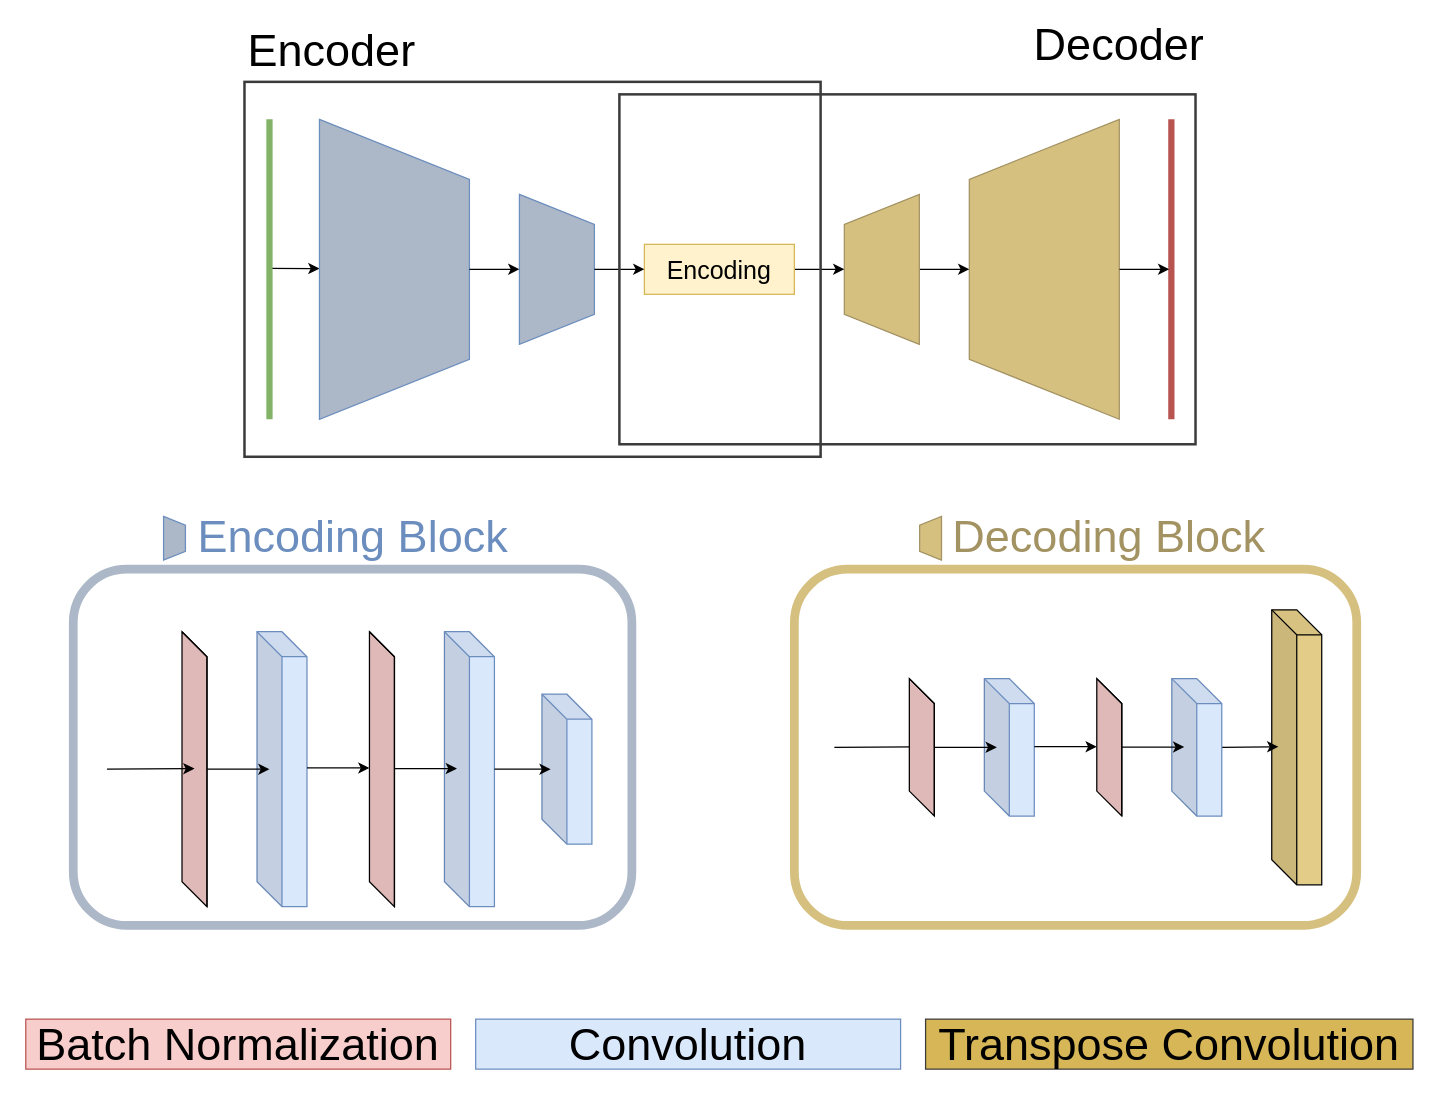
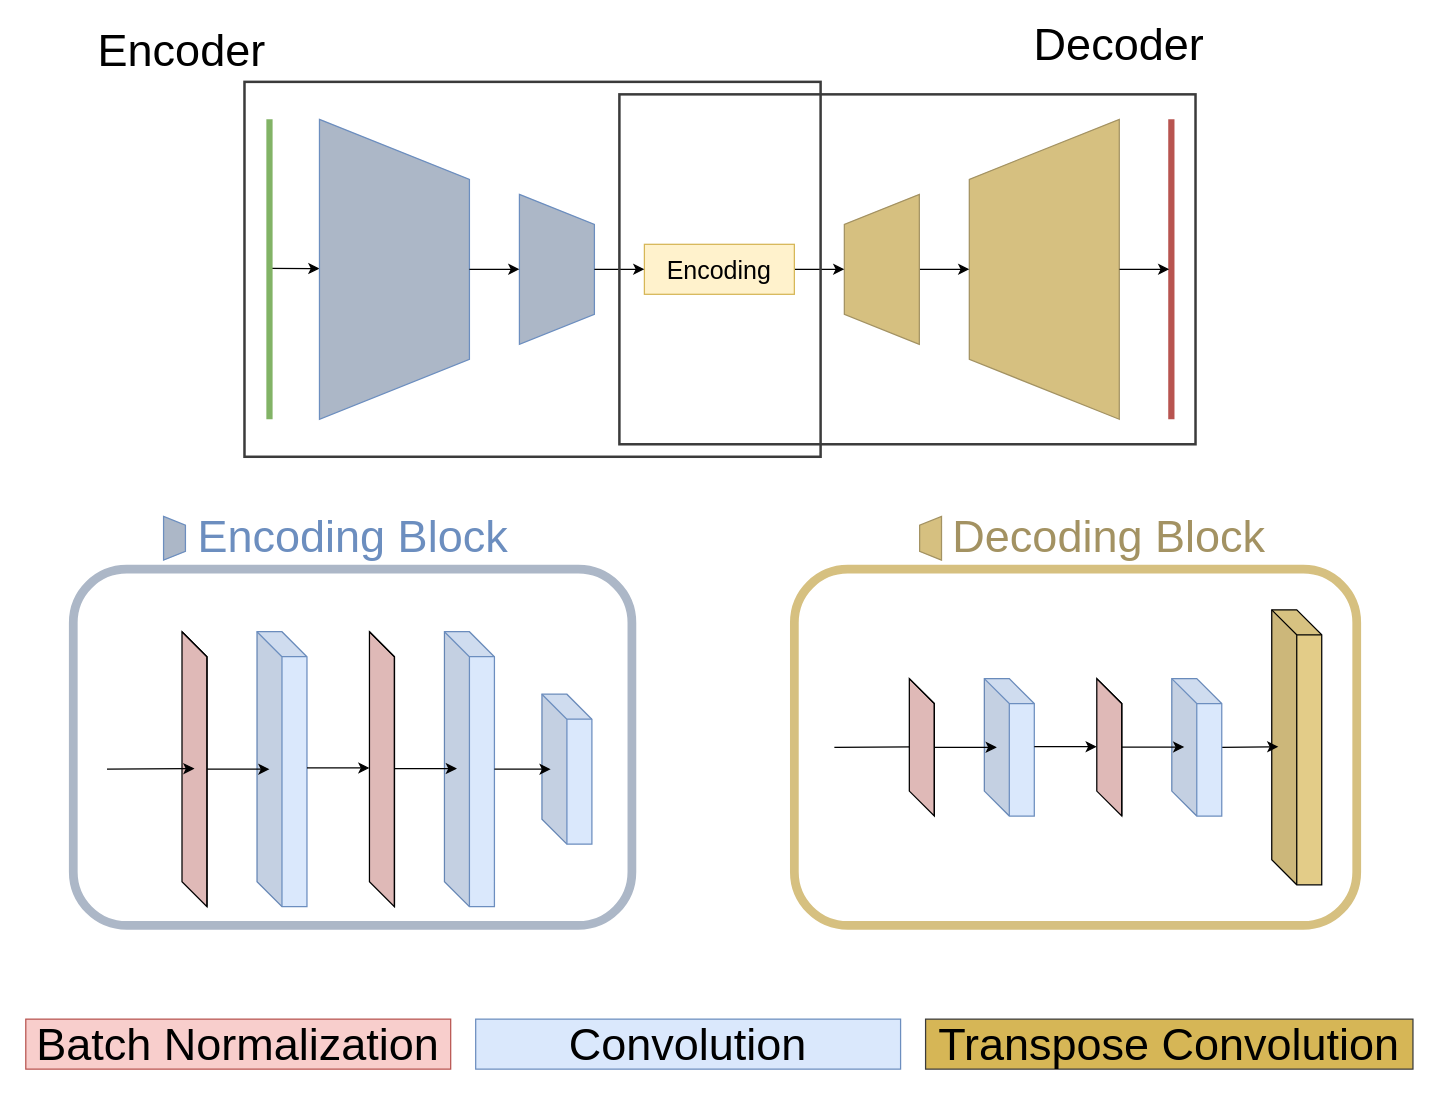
  <mxCell id="0" />
  <mxCell id="1" parent="0" />
  <mxCell id="2" value="" style="group" parent="1" vertex="1" connectable="0"><mxGeometry x="20" y="815" width="1110" height="40" as="geometry" /></mxCell>
  <mxCell id="3" value="Batch Normalization" style="text;html=1;strokeColor=#b85450;fillColor=#f8cecc;align=center;verticalAlign=middle;whiteSpace=wrap;rounded=0;fontSize=36;" parent="2" vertex="1"><mxGeometry width="340" height="40" as="geometry" /></mxCell>
  <mxCell id="4" value="Convolution" style="text;html=1;strokeColor=#6c8ebf;fillColor=#dae8fc;align=center;verticalAlign=middle;whiteSpace=wrap;rounded=0;fontSize=36;" parent="2" vertex="1"><mxGeometry x="360" width="340" height="40" as="geometry" /></mxCell>
  <mxCell id="5" value="Transpose Convolution" style="text;html=1;strokeColor=#3B3B3B;fillColor=#D6B656;align=center;verticalAlign=middle;whiteSpace=wrap;rounded=0;fontSize=36;" parent="2" vertex="1"><mxGeometry x="720" width="390" height="40" as="geometry" /></mxCell>
  <mxCell id="6" style="edgeStyle=none;curved=1;orthogonalLoop=1;jettySize=auto;html=1;exitX=0.5;exitY=0;exitDx=0;exitDy=0;endArrow=classic;endFill=1;" parent="1" edge="1"><mxGeometry relative="1" as="geometry"><mxPoint x="215.238" y="214.31" as="sourcePoint" /><mxPoint x="255" y="214.418" as="targetPoint" /></mxGeometry></mxCell>
  <mxCell id="7" value="" style="shape=trapezoid;perimeter=trapezoidPerimeter;whiteSpace=wrap;html=1;rotation=90;fillColor=#ACB7C7;strokeColor=#6c8ebf;" parent="1" vertex="1"><mxGeometry x="195" y="155" width="240" height="120" as="geometry" /></mxCell>
  <mxCell id="8" value="" style="shape=trapezoid;perimeter=trapezoidPerimeter;whiteSpace=wrap;html=1;rotation=90;fillColor=#ACB7C7;strokeColor=#6c8ebf;" parent="1" vertex="1"><mxGeometry x="385" y="185" width="120" height="60" as="geometry" /></mxCell>
  <mxCell id="9" style="edgeStyle=none;curved=1;orthogonalLoop=1;jettySize=auto;html=1;exitX=0.5;exitY=0;exitDx=0;exitDy=0;endArrow=classic;endFill=1;" parent="1" source="7" target="8" edge="1"><mxGeometry relative="1" as="geometry" /></mxCell>
  <mxCell id="10" value="" style="shape=trapezoid;perimeter=trapezoidPerimeter;whiteSpace=wrap;html=1;rotation=90;flipH=1;flipV=1;fillColor=#D6C080;strokeColor=#A39262;" parent="1" vertex="1"><mxGeometry x="715" y="155" width="240" height="120" as="geometry" /></mxCell>
  <mxCell id="11" style="edgeStyle=none;curved=1;orthogonalLoop=1;jettySize=auto;html=1;exitX=0.5;exitY=0;exitDx=0;exitDy=0;endArrow=classic;endFill=1;" parent="1" source="12" target="10" edge="1"><mxGeometry relative="1" as="geometry" /></mxCell>
  <mxCell id="12" value="" style="shape=trapezoid;perimeter=trapezoidPerimeter;whiteSpace=wrap;html=1;rotation=90;flipH=1;flipV=1;fillColor=#D6C080;strokeColor=#A39262;" parent="1" vertex="1"><mxGeometry x="645" y="185" width="120" height="60" as="geometry" /></mxCell>
  <mxCell id="13" style="edgeStyle=none;curved=1;orthogonalLoop=1;jettySize=auto;html=1;exitX=1;exitY=0.5;exitDx=0;exitDy=0;endArrow=classic;endFill=1;" parent="1" source="14" target="12" edge="1"><mxGeometry relative="1" as="geometry" /></mxCell>
  <mxCell id="14" value="&lt;font style=&quot;font-size: 20px&quot;&gt;Encoding&lt;/font&gt;" style="rounded=0;whiteSpace=wrap;html=1;fillColor=#fff2cc;strokeColor=#d6b656;" parent="1" vertex="1"><mxGeometry x="515" y="195" width="120" height="40" as="geometry" /></mxCell>
  <mxCell id="15" style="edgeStyle=none;curved=1;orthogonalLoop=1;jettySize=auto;html=1;exitX=0.5;exitY=0;exitDx=0;exitDy=0;endArrow=classic;endFill=1;" parent="1" source="8" target="14" edge="1"><mxGeometry relative="1" as="geometry" /></mxCell>
  <mxCell id="16" value="" style="endArrow=none;html=1;fontSize=36;strokeWidth=5;fillColor=#d5e8d4;strokeColor=#82b366;comic=0;" parent="1" edge="1"><mxGeometry width="50" height="50" relative="1" as="geometry"><mxPoint x="215" y="335" as="sourcePoint" /><mxPoint x="215" y="95" as="targetPoint" /></mxGeometry></mxCell>
  <mxCell id="17" value="" style="endArrow=none;html=1;fontSize=36;strokeWidth=5;fillColor=#f8cecc;strokeColor=#b85450;" parent="1" edge="1"><mxGeometry width="50" height="50" relative="1" as="geometry"><mxPoint x="936.667" y="335" as="sourcePoint" /><mxPoint x="936.667" y="95" as="targetPoint" /></mxGeometry></mxCell>
  <mxCell id="18" style="edgeStyle=none;curved=1;orthogonalLoop=1;jettySize=auto;html=1;exitX=0.5;exitY=0;exitDx=0;exitDy=0;endArrow=classic;endFill=1;" parent="1" edge="1"><mxGeometry relative="1" as="geometry"><mxPoint x="895.2" y="215" as="sourcePoint" /><mxPoint x="935" y="215" as="targetPoint" /></mxGeometry></mxCell>
  <mxCell id="19" value="" style="rounded=0;whiteSpace=wrap;html=1;strokeColor=#3B3B3B;fillColor=none;fontSize=36;strokeWidth=2;" parent="1" vertex="1"><mxGeometry x="495" y="75" width="461" height="280" as="geometry" /></mxCell>
  <mxCell id="20" value="" style="rounded=0;whiteSpace=wrap;html=1;strokeColor=#3B3B3B;fillColor=none;fontSize=36;strokeWidth=2;" parent="1" vertex="1"><mxGeometry x="195" y="65" width="461" height="300" as="geometry" /></mxCell>
- <mxCell id="21" value="Encoder" style="text;html=1;strokeColor=none;fillColor=none;align=center;verticalAlign=middle;whiteSpace=wrap;rounded=0;fontSize=36;" parent="1" vertex="1"><mxGeometry x="195" y="25" width="140" height="30" as="geometry" /></mxCell>
+ <mxCell id="21" value="Encoder" style="text;html=1;strokeColor=none;fillColor=none;align=center;verticalAlign=middle;whiteSpace=wrap;rounded=0;fontSize=36;" parent="1" vertex="1"><mxGeometry x="75" y="25" width="140" height="30" as="geometry" /></mxCell>
  <mxCell id="22" value="Decoder" style="text;html=1;strokeColor=none;fillColor=none;align=center;verticalAlign=middle;whiteSpace=wrap;rounded=0;fontSize=36;" parent="1" vertex="1"><mxGeometry x="825" y="20" width="140" height="30" as="geometry" /></mxCell>
  <mxCell id="23" value="" style="group" vertex="1" connectable="0" parent="1"><mxGeometry x="58" y="421.5" width="447" height="318.5" as="geometry" /></mxCell>
  <mxCell id="24" value="" style="rounded=1;whiteSpace=wrap;html=1;strokeColor=#ACB7C7;strokeWidth=7;fillColor=none;container=0;" parent="23" vertex="1"><mxGeometry y="33.5" width="447" height="285" as="geometry" /></mxCell>
  <mxCell id="25" value="" style="shape=cube;whiteSpace=wrap;html=1;boundedLbl=1;backgroundOutline=1;darkOpacity=0.05;darkOpacity2=0.1;fillColor=#F8CECC;" parent="23" vertex="1"><mxGeometry x="87" y="83.5" width="20" height="220" as="geometry" /></mxCell>
  <mxCell id="26" value="" style="shape=cube;whiteSpace=wrap;html=1;boundedLbl=1;backgroundOutline=1;darkOpacity=0.05;darkOpacity2=0.1;fillColor=#dae8fc;strokeColor=#6c8ebf;" parent="23" vertex="1"><mxGeometry x="147" y="83.5" width="40" height="220" as="geometry" /></mxCell>
  <mxCell id="27" value="" style="endArrow=classic;html=1;" parent="23" edge="1"><mxGeometry width="50" height="50" relative="1" as="geometry"><mxPoint x="187" y="192.5" as="sourcePoint" /><mxPoint x="237" y="192.5" as="targetPoint" /></mxGeometry></mxCell>
  <mxCell id="28" value="" style="shape=cube;whiteSpace=wrap;html=1;boundedLbl=1;backgroundOutline=1;darkOpacity=0.05;darkOpacity2=0.1;fillColor=#dae8fc;strokeColor=#6c8ebf;" parent="23" vertex="1"><mxGeometry x="297" y="83.5" width="40" height="220" as="geometry" /></mxCell>
  <mxCell id="29" value="" style="shape=cube;whiteSpace=wrap;html=1;boundedLbl=1;backgroundOutline=1;darkOpacity=0.05;darkOpacity2=0.1;fillColor=#dae8fc;strokeColor=#6c8ebf;" parent="23" vertex="1"><mxGeometry x="375" y="133.5" width="40" height="120" as="geometry" /></mxCell>
  <mxCell id="30" value="" style="endArrow=classic;html=1;" parent="23" edge="1"><mxGeometry width="50" height="50" relative="1" as="geometry"><mxPoint x="257" y="193" as="sourcePoint" /><mxPoint x="307" y="193" as="targetPoint" /></mxGeometry></mxCell>
  <mxCell id="31" value="" style="endArrow=classic;html=1;entryX=0;entryY=0.5;entryDx=0;entryDy=0;" parent="23" edge="1"><mxGeometry width="50" height="50" relative="1" as="geometry"><mxPoint x="337" y="193.5" as="sourcePoint" /><mxPoint x="382" y="193.5" as="targetPoint" /></mxGeometry></mxCell>
  <mxCell id="32" value="" style="endArrow=classic;html=1;" parent="23" edge="1"><mxGeometry width="50" height="50" relative="1" as="geometry"><mxPoint x="107" y="193.5" as="sourcePoint" /><mxPoint x="157" y="193.5" as="targetPoint" /></mxGeometry></mxCell>
  <mxCell id="33" value="" style="endArrow=classic;html=1;" parent="23" edge="1"><mxGeometry width="50" height="50" relative="1" as="geometry"><mxPoint x="27" y="193.5" as="sourcePoint" /><mxPoint x="97" y="193" as="targetPoint" /></mxGeometry></mxCell>
  <mxCell id="34" value="" style="shape=cube;whiteSpace=wrap;html=1;boundedLbl=1;backgroundOutline=1;darkOpacity=0.05;darkOpacity2=0.1;fillColor=#F8CECC;" parent="23" vertex="1"><mxGeometry x="237" y="83.5" width="20" height="220" as="geometry" /></mxCell>
  <mxCell id="35" value="" style="rounded=1;whiteSpace=wrap;html=1;strokeColor=#D6C080;strokeWidth=7;fillColor=none;" parent="1" vertex="1"><mxGeometry x="635" y="455" width="450" height="285" as="geometry" /></mxCell>
  <mxCell id="36" value="" style="shape=cube;whiteSpace=wrap;html=1;boundedLbl=1;backgroundOutline=1;darkOpacity=0.05;darkOpacity2=0.1;fillColor=#E3CC88;" parent="1" vertex="1"><mxGeometry x="1017" y="487.5" width="40" height="220" as="geometry" /></mxCell>
  <mxCell id="37" value="" style="endArrow=classic;html=1;entryX=0;entryY=0.5;entryDx=0;entryDy=0;" parent="1" edge="1"><mxGeometry width="50" height="50" relative="1" as="geometry"><mxPoint x="977" y="597.5" as="sourcePoint" /><mxPoint x="1022.294" y="597" as="targetPoint" /></mxGeometry></mxCell>
  <mxCell id="38" value="" style="endArrow=classic;html=1;" parent="1" edge="1"><mxGeometry width="50" height="50" relative="1" as="geometry"><mxPoint x="667" y="597.5" as="sourcePoint" /><mxPoint x="737" y="597" as="targetPoint" /></mxGeometry></mxCell>
  <mxCell id="39" value="" style="shape=cube;whiteSpace=wrap;html=1;boundedLbl=1;backgroundOutline=1;darkOpacity=0.05;darkOpacity2=0.1;fillColor=#F8CECC;" parent="1" vertex="1"><mxGeometry x="727" y="542.5" width="20" height="110" as="geometry" /></mxCell>
  <mxCell id="40" value="" style="shape=cube;whiteSpace=wrap;html=1;boundedLbl=1;backgroundOutline=1;darkOpacity=0.05;darkOpacity2=0.1;fillColor=#dae8fc;strokeColor=#6c8ebf;" parent="1" vertex="1"><mxGeometry x="787" y="542.5" width="40" height="110" as="geometry" /></mxCell>
  <mxCell id="41" value="" style="endArrow=classic;html=1;" parent="1" edge="1"><mxGeometry width="50" height="50" relative="1" as="geometry"><mxPoint x="827" y="597" as="sourcePoint" /><mxPoint x="877" y="597" as="targetPoint" /></mxGeometry></mxCell>
  <mxCell id="42" value="" style="shape=cube;whiteSpace=wrap;html=1;boundedLbl=1;backgroundOutline=1;darkOpacity=0.05;darkOpacity2=0.1;fillColor=#dae8fc;strokeColor=#6c8ebf;" parent="1" vertex="1"><mxGeometry x="937" y="542.5" width="40" height="110" as="geometry" /></mxCell>
  <mxCell id="43" value="" style="endArrow=classic;html=1;" parent="1" edge="1"><mxGeometry width="50" height="50" relative="1" as="geometry"><mxPoint x="897" y="597.25" as="sourcePoint" /><mxPoint x="947" y="597.25" as="targetPoint" /></mxGeometry></mxCell>
  <mxCell id="44" value="" style="endArrow=classic;html=1;" parent="1" edge="1"><mxGeometry width="50" height="50" relative="1" as="geometry"><mxPoint x="747" y="597.5" as="sourcePoint" /><mxPoint x="797" y="597.5" as="targetPoint" /></mxGeometry></mxCell>
  <mxCell id="45" value="" style="shape=cube;whiteSpace=wrap;html=1;boundedLbl=1;backgroundOutline=1;darkOpacity=0.05;darkOpacity2=0.1;fillColor=#F8CECC;" parent="1" vertex="1"><mxGeometry x="877" y="542.5" width="20" height="110" as="geometry" /></mxCell>
  <mxCell id="46" value="&lt;font style=&quot;font-size: 36px&quot;&gt;Decoding Block&lt;/font&gt;" style="text;html=1;strokeColor=none;fillColor=none;align=center;verticalAlign=middle;whiteSpace=wrap;rounded=0;fontSize=48;fontColor=#A39262;" parent="1" vertex="1"><mxGeometry x="647" y="395" width="480" height="60" as="geometry" /></mxCell>
  <mxCell id="47" value="" style="shape=trapezoid;perimeter=trapezoidPerimeter;whiteSpace=wrap;html=1;rotation=90;flipH=1;flipV=1;fillColor=#D6C080;strokeColor=#A39262;aspect=fixed;" parent="1" vertex="1"><mxGeometry x="726.5" y="421.5" width="35" height="17.5" as="geometry" /></mxCell>
  <mxCell id="48" value="" style="shape=trapezoid;perimeter=trapezoidPerimeter;whiteSpace=wrap;html=1;rotation=90;fillColor=#ACB7C7;strokeColor=#6c8ebf;aspect=fixed;" parent="1" vertex="1"><mxGeometry x="121.5" y="421.5" width="35" height="17.5" as="geometry" /></mxCell>
  <mxCell id="49" value="&lt;font style=&quot;font-size: 36px&quot;&gt;Encoding Block&lt;/font&gt;" style="text;html=1;strokeColor=none;fillColor=none;align=center;verticalAlign=middle;whiteSpace=wrap;rounded=0;fontSize=48;fontColor=#6C8EBF;" parent="1" vertex="1"><mxGeometry x="41.5" y="395" width="480" height="60" as="geometry" /></mxCell>
